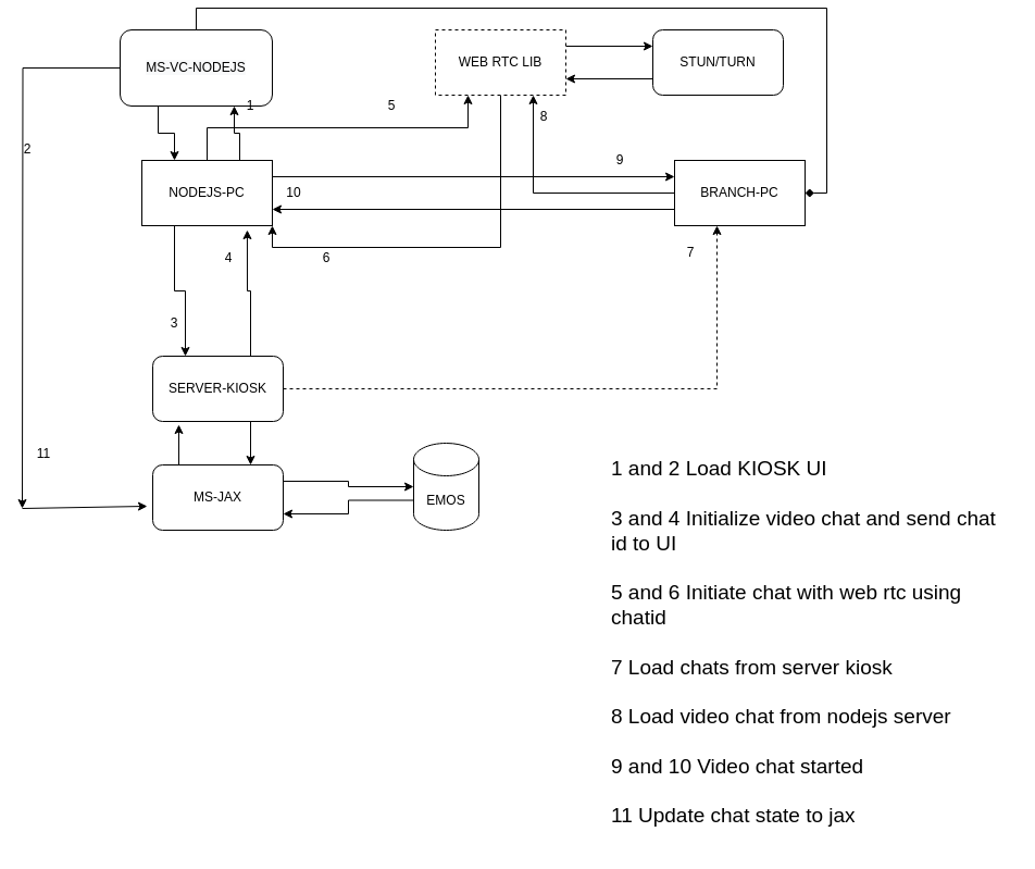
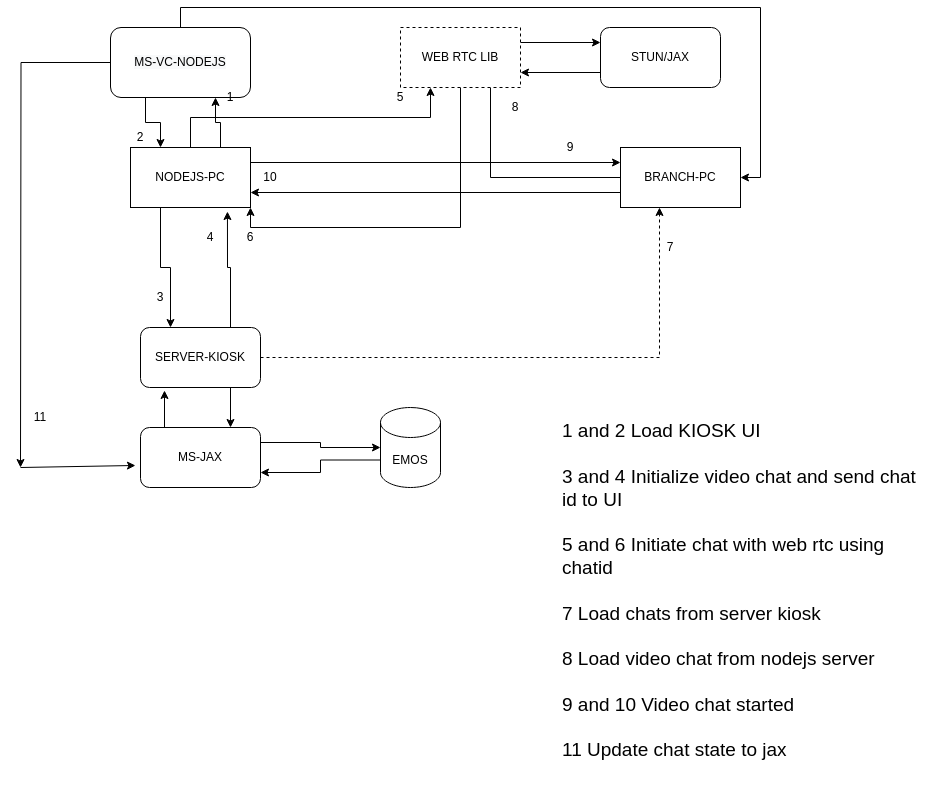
  <mxCell id="0" />
  <mxCell id="1" parent="0" />
  <mxCell id="2" style="edgeStyle=orthogonalEdgeStyle;rounded=0;orthogonalLoop=1;jettySize=auto;html=1;exitX=0;exitY=0.75;exitDx=0;exitDy=0;entryX=1;entryY=0.75;entryDx=0;entryDy=0;" edge="1" parent="1" source="4" target="9"><mxGeometry relative="1" as="geometry" /></mxCell>
- <mxCell id="3" style="edgeStyle=orthogonalEdgeStyle;rounded=0;orthogonalLoop=1;jettySize=auto;html=1;entryX=0.75;entryY=1;entryDx=0;entryDy=0;" edge="1" parent="1" source="4" target="23"><mxGeometry relative="1" as="geometry" /></mxCell>
+ <mxCell id="3" style="edgeStyle=orthogonalEdgeStyle;rounded=0;orthogonalLoop=1;jettySize=auto;html=1;entryX=0.75;entryY=1;entryDx=0;entryDy=0;endArrow=none;" edge="1" parent="1" source="4" target="23"><mxGeometry relative="1" as="geometry" /></mxCell>
  <mxCell id="4" value="BRANCH-PC" style="rounded=0;whiteSpace=wrap;html=1;" vertex="1" parent="1"><mxGeometry x="620" y="140" width="120" height="60" as="geometry" /></mxCell>
  <mxCell id="5" style="edgeStyle=orthogonalEdgeStyle;rounded=0;orthogonalLoop=1;jettySize=auto;html=1;exitX=0.75;exitY=0;exitDx=0;exitDy=0;entryX=0.75;entryY=1;entryDx=0;entryDy=0;" edge="1" parent="1" source="9" target="15"><mxGeometry relative="1" as="geometry" /></mxCell>
  <mxCell id="6" style="edgeStyle=orthogonalEdgeStyle;rounded=0;orthogonalLoop=1;jettySize=auto;html=1;exitX=1;exitY=0.25;exitDx=0;exitDy=0;entryX=0;entryY=0.25;entryDx=0;entryDy=0;" edge="1" parent="1" source="9" target="4"><mxGeometry relative="1" as="geometry" /></mxCell>
  <mxCell id="7" style="edgeStyle=orthogonalEdgeStyle;rounded=0;orthogonalLoop=1;jettySize=auto;html=1;exitX=0.25;exitY=1;exitDx=0;exitDy=0;entryX=0.25;entryY=0;entryDx=0;entryDy=0;" edge="1" parent="1" source="9" target="27"><mxGeometry relative="1" as="geometry" /></mxCell>
  <mxCell id="8" style="edgeStyle=orthogonalEdgeStyle;rounded=0;orthogonalLoop=1;jettySize=auto;html=1;exitX=0.5;exitY=0;exitDx=0;exitDy=0;entryX=0.25;entryY=1;entryDx=0;entryDy=0;" edge="1" parent="1" source="9" target="23"><mxGeometry relative="1" as="geometry" /></mxCell>
  <mxCell id="9" value="NODEJS-PC" style="rounded=0;whiteSpace=wrap;html=1;" vertex="1" parent="1"><mxGeometry x="130" y="140" width="120" height="60" as="geometry" /></mxCell>
  <mxCell id="10" style="edgeStyle=orthogonalEdgeStyle;rounded=0;orthogonalLoop=1;jettySize=auto;html=1;exitX=0;exitY=0;exitDx=0;exitDy=52.5;exitPerimeter=0;entryX=1;entryY=0.75;entryDx=0;entryDy=0;" edge="1" parent="1" source="11" target="18"><mxGeometry relative="1" as="geometry" /></mxCell>
  <mxCell id="11" value="EMOS" style="shape=cylinder3;whiteSpace=wrap;html=1;boundedLbl=1;backgroundOutline=1;size=15;" vertex="1" parent="1"><mxGeometry x="380" y="400" width="60" height="80" as="geometry" /></mxCell>
  <mxCell id="12" style="edgeStyle=orthogonalEdgeStyle;rounded=0;orthogonalLoop=1;jettySize=auto;html=1;exitX=0.25;exitY=1;exitDx=0;exitDy=0;entryX=0.25;entryY=0;entryDx=0;entryDy=0;" edge="1" parent="1" source="15" target="9"><mxGeometry relative="1" as="geometry" /></mxCell>
- <mxCell id="13" style="edgeStyle=orthogonalEdgeStyle;rounded=0;orthogonalLoop=1;jettySize=auto;html=1;exitX=0.5;exitY=0;exitDx=0;exitDy=0;entryX=1;entryY=0.5;entryDx=0;entryDy=0;endArrow=diamond;" edge="1" parent="1" source="15" target="4"><mxGeometry relative="1" as="geometry" /></mxCell>
+ <mxCell id="13" style="edgeStyle=orthogonalEdgeStyle;rounded=0;orthogonalLoop=1;jettySize=auto;html=1;exitX=0.5;exitY=0;exitDx=0;exitDy=0;entryX=1;entryY=0.5;entryDx=0;entryDy=0;" edge="1" parent="1" source="15" target="4"><mxGeometry relative="1" as="geometry" /></mxCell>
  <mxCell id="14" style="edgeStyle=orthogonalEdgeStyle;rounded=0;orthogonalLoop=1;jettySize=auto;html=1;" edge="1" parent="1" source="15"><mxGeometry relative="1" as="geometry"><mxPoint x="20" y="460" as="targetPoint" /></mxGeometry></mxCell>
  <mxCell id="15" value="&lt;meta charset=&quot;utf-8&quot;&gt;&lt;span style=&quot;color: rgb(0, 0, 0); font-family: helvetica; font-size: 12px; font-style: normal; font-weight: 400; letter-spacing: normal; text-align: center; text-indent: 0px; text-transform: none; word-spacing: 0px; background-color: rgb(248, 249, 250); display: inline; float: none;&quot;&gt;MS-VC-NODEJS&lt;/span&gt;" style="rounded=1;whiteSpace=wrap;html=1;" vertex="1" parent="1"><mxGeometry x="110" y="20" width="140" height="70" as="geometry" /></mxCell>
  <mxCell id="16" style="edgeStyle=orthogonalEdgeStyle;rounded=0;orthogonalLoop=1;jettySize=auto;html=1;exitX=1;exitY=0.25;exitDx=0;exitDy=0;" edge="1" parent="1" source="18" target="11"><mxGeometry relative="1" as="geometry" /></mxCell>
  <mxCell id="17" style="edgeStyle=orthogonalEdgeStyle;rounded=0;orthogonalLoop=1;jettySize=auto;html=1;exitX=0.25;exitY=0;exitDx=0;exitDy=0;entryX=0.2;entryY=1.05;entryDx=0;entryDy=0;entryPerimeter=0;" edge="1" parent="1" source="18" target="27"><mxGeometry relative="1" as="geometry" /></mxCell>
  <mxCell id="18" value="&lt;span&gt;MS-JAX&lt;/span&gt;" style="rounded=1;whiteSpace=wrap;html=1;" vertex="1" parent="1"><mxGeometry x="140" y="420" width="120" height="60" as="geometry" /></mxCell>
  <mxCell id="19" style="edgeStyle=orthogonalEdgeStyle;rounded=0;orthogonalLoop=1;jettySize=auto;html=1;exitX=0;exitY=0.75;exitDx=0;exitDy=0;entryX=1;entryY=0.75;entryDx=0;entryDy=0;" edge="1" parent="1" source="20" target="23"><mxGeometry relative="1" as="geometry" /></mxCell>
- <mxCell id="20" value="STUN/TURN" style="rounded=1;whiteSpace=wrap;html=1;" vertex="1" parent="1"><mxGeometry x="600" y="20" width="120" height="60" as="geometry" /></mxCell>
+ <mxCell id="20" value="STUN/JAX" style="rounded=1;whiteSpace=wrap;html=1;" vertex="1" parent="1"><mxGeometry x="600" y="20" width="120" height="60" as="geometry" /></mxCell>
  <mxCell id="21" style="edgeStyle=orthogonalEdgeStyle;rounded=0;orthogonalLoop=1;jettySize=auto;html=1;exitX=1;exitY=0.25;exitDx=0;exitDy=0;entryX=0;entryY=0.25;entryDx=0;entryDy=0;" edge="1" parent="1" source="23" target="20"><mxGeometry relative="1" as="geometry" /></mxCell>
  <mxCell id="22" style="edgeStyle=orthogonalEdgeStyle;rounded=0;orthogonalLoop=1;jettySize=auto;html=1;exitX=0.5;exitY=1;exitDx=0;exitDy=0;entryX=1;entryY=1;entryDx=0;entryDy=0;" edge="1" parent="1" source="23" target="9"><mxGeometry relative="1" as="geometry" /></mxCell>
  <mxCell id="23" value="WEB RTC LIB" style="rounded=0;whiteSpace=wrap;html=1;dashed=1;" vertex="1" parent="1"><mxGeometry x="400" y="20" width="120" height="60" as="geometry" /></mxCell>
  <mxCell id="24" style="edgeStyle=orthogonalEdgeStyle;rounded=0;orthogonalLoop=1;jettySize=auto;html=1;exitX=0.75;exitY=1;exitDx=0;exitDy=0;entryX=0.75;entryY=0;entryDx=0;entryDy=0;" edge="1" parent="1" source="27" target="18"><mxGeometry relative="1" as="geometry" /></mxCell>
  <mxCell id="25" style="edgeStyle=orthogonalEdgeStyle;rounded=0;orthogonalLoop=1;jettySize=auto;html=1;exitX=0.75;exitY=0;exitDx=0;exitDy=0;entryX=0.808;entryY=1.067;entryDx=0;entryDy=0;entryPerimeter=0;" edge="1" parent="1" source="27" target="9"><mxGeometry relative="1" as="geometry" /></mxCell>
  <mxCell id="26" style="edgeStyle=orthogonalEdgeStyle;rounded=0;orthogonalLoop=1;jettySize=auto;html=1;exitX=1;exitY=0.5;exitDx=0;exitDy=0;entryX=0.325;entryY=1;entryDx=0;entryDy=0;entryPerimeter=0;dashed=1;" edge="1" parent="1" source="27" target="4"><mxGeometry relative="1" as="geometry" /></mxCell>
  <mxCell id="27" value="SERVER-KIOSK" style="rounded=1;whiteSpace=wrap;html=1;" vertex="1" parent="1"><mxGeometry x="140" y="320" width="120" height="60" as="geometry" /></mxCell>
  <mxCell id="28" value="3" style="text;html=1;strokeColor=none;fillColor=none;align=center;verticalAlign=middle;whiteSpace=wrap;rounded=0;" vertex="1" parent="1"><mxGeometry x="140" y="280" width="40" height="20" as="geometry" /></mxCell>
  <mxCell id="29" value="4" style="text;html=1;strokeColor=none;fillColor=none;align=center;verticalAlign=middle;whiteSpace=wrap;rounded=0;" vertex="1" parent="1"><mxGeometry x="190" y="220" width="40" height="20" as="geometry" /></mxCell>
  <mxCell id="30" value="1" style="text;html=1;strokeColor=none;fillColor=none;align=center;verticalAlign=middle;whiteSpace=wrap;rounded=0;" vertex="1" parent="1"><mxGeometry x="210" y="80" width="40" height="20" as="geometry" /></mxCell>
- <mxCell id="31" value="2" style="text;html=1;strokeColor=none;fillColor=none;align=center;verticalAlign=middle;whiteSpace=wrap;rounded=0;" vertex="1" parent="1"><mxGeometry x="5" y="120" width="40" height="20" as="geometry" /></mxCell>
- <mxCell id="32" value="5" style="text;html=1;strokeColor=none;fillColor=none;align=center;verticalAlign=middle;whiteSpace=wrap;rounded=0;" vertex="1" parent="1"><mxGeometry x="340" y="80" width="40" height="20" as="geometry" /></mxCell>
- <mxCell id="33" value="6" style="text;html=1;strokeColor=none;fillColor=none;align=center;verticalAlign=middle;whiteSpace=wrap;rounded=0;" vertex="1" parent="1"><mxGeometry x="280" y="220" width="40" height="20" as="geometry" /></mxCell>
+ <mxCell id="31" value="2" style="text;html=1;strokeColor=none;fillColor=none;align=center;verticalAlign=middle;whiteSpace=wrap;rounded=0;" vertex="1" parent="1"><mxGeometry x="120" y="120" width="40" height="20" as="geometry" /></mxCell>
+ <mxCell id="32" value="5" style="text;html=1;strokeColor=none;fillColor=none;align=center;verticalAlign=middle;whiteSpace=wrap;rounded=0;" vertex="1" parent="1"><mxGeometry x="380" y="80" width="40" height="20" as="geometry" /></mxCell>
+ <mxCell id="33" value="6" style="text;html=1;strokeColor=none;fillColor=none;align=center;verticalAlign=middle;whiteSpace=wrap;rounded=0;" vertex="1" parent="1"><mxGeometry x="230" y="220" width="40" height="20" as="geometry" /></mxCell>
  <mxCell id="34" value="9" style="text;html=1;strokeColor=none;fillColor=none;align=center;verticalAlign=middle;whiteSpace=wrap;rounded=0;" vertex="1" parent="1"><mxGeometry x="550" y="130" width="40" height="20" as="geometry" /></mxCell>
  <mxCell id="35" value="10" style="text;html=1;strokeColor=none;fillColor=none;align=center;verticalAlign=middle;whiteSpace=wrap;rounded=0;" vertex="1" parent="1"><mxGeometry x="250" y="160" width="40" height="20" as="geometry" /></mxCell>
- <mxCell id="36" value="8" style="text;html=1;strokeColor=none;fillColor=none;align=center;verticalAlign=middle;whiteSpace=wrap;rounded=0;" vertex="1" parent="1"><mxGeometry x="480" y="90" width="40" height="20" as="geometry" /></mxCell>
+ <mxCell id="36" value="8" style="text;html=1;strokeColor=none;fillColor=none;align=center;verticalAlign=middle;whiteSpace=wrap;rounded=0;" vertex="1" parent="1"><mxGeometry x="495" y="90" width="40" height="20" as="geometry" /></mxCell>
  <mxCell id="37" value="" style="endArrow=classic;html=1;entryX=-0.042;entryY=0.633;entryDx=0;entryDy=0;entryPerimeter=0;" edge="1" parent="1" target="18"><mxGeometry width="50" height="50" relative="1" as="geometry"><mxPoint x="20" y="460" as="sourcePoint" /><mxPoint x="380" y="160" as="targetPoint" /></mxGeometry></mxCell>
  <mxCell id="38" value="11" style="text;html=1;strokeColor=none;fillColor=none;align=center;verticalAlign=middle;whiteSpace=wrap;rounded=0;" vertex="1" parent="1"><mxGeometry x="20" y="400" width="40" height="20" as="geometry" /></mxCell>
  <mxCell id="39" value="1 and 2 Load KIOSK UI&amp;nbsp;&lt;br&gt;&lt;br style=&quot;font-size: 19px&quot;&gt;3 and 4 Initialize video chat and send chat id to UI&lt;br&gt;&lt;br style=&quot;font-size: 19px&quot;&gt;5 and 6 Initiate chat with web rtc using chatid&lt;br&gt;&lt;br style=&quot;font-size: 19px&quot;&gt;7 Load chats from server kiosk&lt;br&gt;&lt;br style=&quot;font-size: 19px&quot;&gt;8 Load video chat from nodejs server&lt;br&gt;&lt;br style=&quot;font-size: 19px&quot;&gt;9 and 10 Video chat started&lt;br&gt;&lt;br style=&quot;font-size: 19px&quot;&gt;11 Update chat state to jax&lt;br style=&quot;font-size: 19px&quot;&gt;&amp;nbsp;" style="text;html=1;strokeColor=none;fillColor=none;align=left;verticalAlign=middle;whiteSpace=wrap;rounded=0;fontSize=19;fontFamily=Helvetica;" vertex="1" parent="1"><mxGeometry x="560" y="420" width="370" height="350" as="geometry" /></mxCell>
- <mxCell id="40" value="7" style="text;html=1;strokeColor=none;fillColor=none;align=center;verticalAlign=middle;whiteSpace=wrap;rounded=0;" vertex="1" parent="1"><mxGeometry x="615" y="215" width="40" height="20" as="geometry" /></mxCell>
+ <mxCell id="40" value="7" style="text;html=1;strokeColor=none;fillColor=none;align=center;verticalAlign=middle;whiteSpace=wrap;rounded=0;" vertex="1" parent="1"><mxGeometry x="650" y="230" width="40" height="20" as="geometry" /></mxCell>
